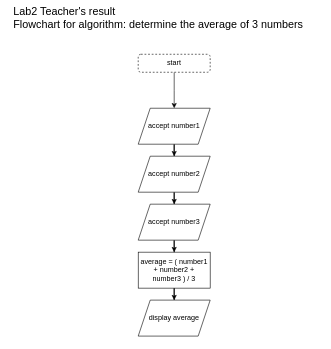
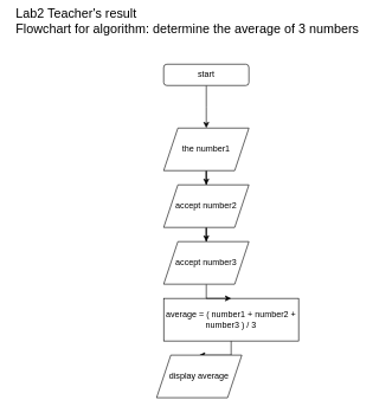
  <mxCell id="0" />
  <mxCell id="1" parent="0" />
  <mxCell id="2" style="edgeStyle=orthogonalEdgeStyle;rounded=0;orthogonalLoop=1;jettySize=auto;html=1;entryX=0.5;entryY=0;entryDx=0;entryDy=0;" edge="1" parent="1" source="3"><mxGeometry relative="1" as="geometry"><mxPoint x="290" y="180" as="targetPoint" /></mxGeometry></mxCell>
- <mxCell id="3" value="start" style="rounded=1;whiteSpace=wrap;html=1;dashed=1;" vertex="1" parent="1"><mxGeometry x="230" y="90" width="120" height="30" as="geometry" /></mxCell>
+ <mxCell id="3" value="start" style="rounded=1;whiteSpace=wrap;html=1;" vertex="1" parent="1"><mxGeometry x="230" y="90" width="120" height="30" as="geometry" /></mxCell>
  <mxCell id="4" value="&lt;div&gt;&lt;font style=&quot;font-size: 18px&quot;&gt;Lab2 Teacher's result&lt;br&gt;Flowchart for algorithm: determine the average of 3 numbers&amp;nbsp;&lt;/font&gt;&lt;/div&gt;" style="text;html=1;strokeColor=none;fillColor=none;align=left;verticalAlign=middle;whiteSpace=wrap;rounded=0;" vertex="1" parent="1"><mxGeometry x="20" y="20" width="510" height="20" as="geometry" /></mxCell>
  <mxCell id="5" style="edgeStyle=orthogonalEdgeStyle;rounded=0;orthogonalLoop=1;jettySize=auto;html=1;entryX=0.5;entryY=0;entryDx=0;entryDy=0;" edge="1" parent="1" source="6" target="8"><mxGeometry relative="1" as="geometry" /></mxCell>
- <mxCell id="6" value="accept number1" style="shape=parallelogram;perimeter=parallelogramPerimeter;whiteSpace=wrap;html=1;fixedSize=1;" vertex="1" parent="1"><mxGeometry x="230" y="180" width="120" height="60" as="geometry" /></mxCell>
+ <mxCell id="6" value="the number1" style="shape=parallelogram;perimeter=parallelogramPerimeter;whiteSpace=wrap;html=1;fixedSize=1;" vertex="1" parent="1"><mxGeometry x="230" y="180" width="120" height="60" as="geometry" /></mxCell>
  <mxCell id="7" value="" style="edgeStyle=orthogonalEdgeStyle;rounded=0;orthogonalLoop=1;jettySize=auto;html=1;" edge="1" parent="1" source="8" target="13"><mxGeometry relative="1" as="geometry" /></mxCell>
  <mxCell id="8" value="accept number2" style="shape=parallelogram;perimeter=parallelogramPerimeter;whiteSpace=wrap;html=1;fixedSize=1;" vertex="1" parent="1"><mxGeometry x="230" y="260" width="120" height="60" as="geometry" /></mxCell>
  <mxCell id="9" style="edgeStyle=orthogonalEdgeStyle;rounded=0;orthogonalLoop=1;jettySize=auto;html=1;entryX=0.5;entryY=0;entryDx=0;entryDy=0;" edge="1" parent="1" source="10" target="11"><mxGeometry relative="1" as="geometry" /></mxCell>
- <mxCell id="10" value="average = ( number1 + number2 + &lt;br&gt;number3 ) / 3" style="rounded=0;whiteSpace=wrap;html=1;" vertex="1" parent="1"><mxGeometry x="230" y="420" width="120" height="60" as="geometry" /></mxCell>
- <mxCell id="11" value="display average" style="shape=parallelogram;perimeter=parallelogramPerimeter;whiteSpace=wrap;html=1;fixedSize=1;" vertex="1" parent="1"><mxGeometry x="230" y="500" width="120" height="60" as="geometry" /></mxCell>
+ <mxCell id="10" value="average = ( number1 + number2 + &lt;br&gt;number3 ) / 3" style="rounded=0;whiteSpace=wrap;html=1;" vertex="1" parent="1"><mxGeometry x="230" y="420" width="190" height="60" as="geometry" /></mxCell>
+ <mxCell id="11" value="display average" style="shape=parallelogram;perimeter=parallelogramPerimeter;whiteSpace=wrap;html=1;fixedSize=1;" vertex="1" parent="1"><mxGeometry x="220" y="500" width="120" height="60" as="geometry" /></mxCell>
  <mxCell id="12" value="" style="edgeStyle=orthogonalEdgeStyle;rounded=0;orthogonalLoop=1;jettySize=auto;html=1;entryX=0.5;entryY=0;entryDx=0;entryDy=0;" edge="1" parent="1" source="13" target="10"><mxGeometry relative="1" as="geometry"><mxPoint x="290" y="430" as="targetPoint" /></mxGeometry></mxCell>
  <mxCell id="13" value="accept number3" style="shape=parallelogram;perimeter=parallelogramPerimeter;whiteSpace=wrap;html=1;fixedSize=1;" vertex="1" parent="1"><mxGeometry x="230" y="340" width="120" height="60" as="geometry" /></mxCell>
